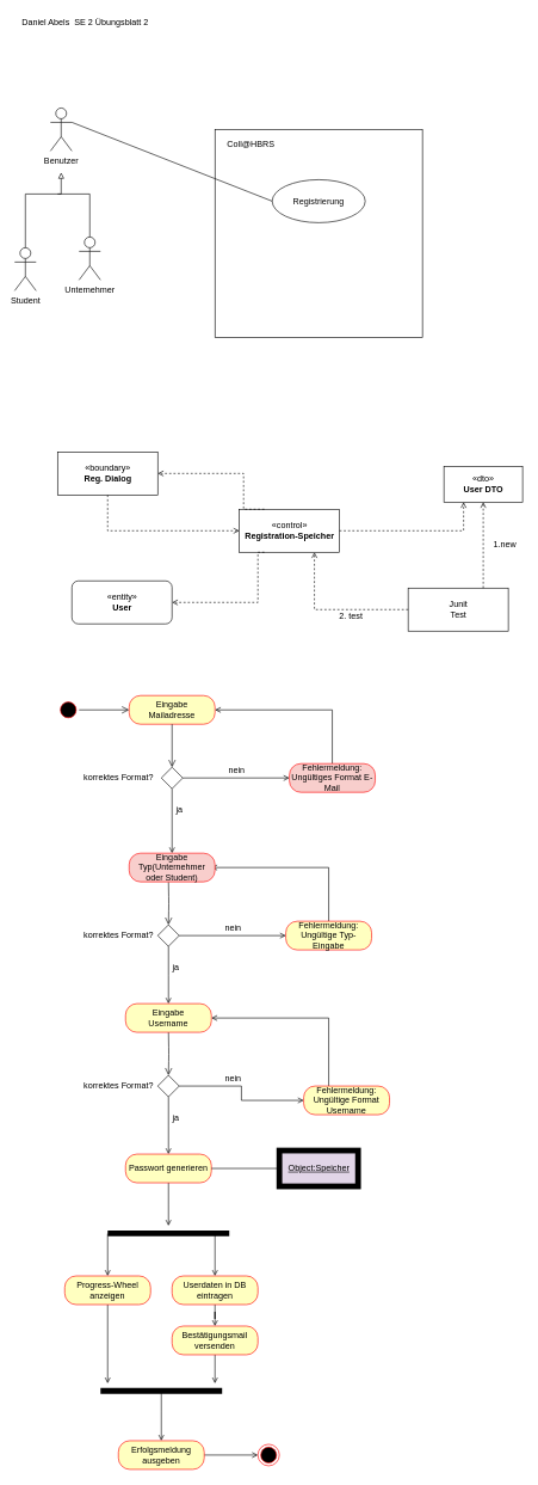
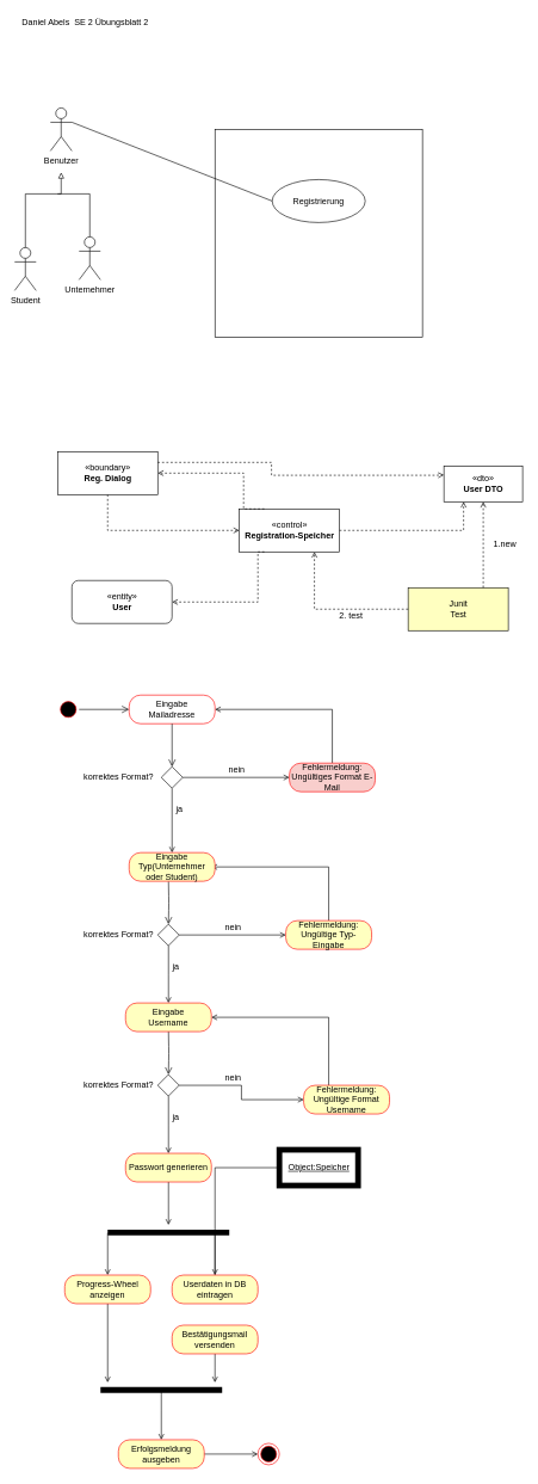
  <mxCell id="0" />
  <mxCell id="1" parent="0" />
  <mxCell id="2" value="Benutzer" style="shape=umlActor;verticalLabelPosition=bottom;verticalAlign=top;html=1;outlineConnect=0;" vertex="1" parent="1"><mxGeometry x="70" y="150" width="30" height="60" as="geometry" /></mxCell>
  <mxCell id="3" value="Student" style="shape=umlActor;verticalLabelPosition=bottom;verticalAlign=top;html=1;outlineConnect=0;" vertex="1" parent="1"><mxGeometry x="20" y="345" width="30" height="60" as="geometry" /></mxCell>
  <mxCell id="4" value="Unternehmer" style="shape=umlActor;verticalLabelPosition=bottom;verticalAlign=top;html=1;outlineConnect=0;" vertex="1" parent="1"><mxGeometry x="110" y="330" width="30" height="60" as="geometry" /></mxCell>
  <mxCell id="5" style="edgeStyle=orthogonalEdgeStyle;rounded=0;orthogonalLoop=1;jettySize=auto;html=1;exitX=0.5;exitY=0;exitDx=0;exitDy=0;exitPerimeter=0;endArrow=block;endFill=0;" edge="1" parent="1" source="3"><mxGeometry relative="1" as="geometry"><mxPoint x="85" y="240" as="targetPoint" /><mxPoint x="30" y="310" as="sourcePoint" /><Array as="points"><mxPoint x="35" y="270" /><mxPoint x="85" y="270" /></Array></mxGeometry></mxCell>
  <mxCell id="6" style="edgeStyle=orthogonalEdgeStyle;rounded=0;orthogonalLoop=1;jettySize=auto;html=1;exitX=0.5;exitY=0;exitDx=0;exitDy=0;exitPerimeter=0;endArrow=none;endFill=0;" edge="1" parent="1" source="4"><mxGeometry relative="1" as="geometry"><mxPoint x="80" y="270" as="targetPoint" /><mxPoint x="120" y="280" as="sourcePoint" /><Array as="points"><mxPoint x="125" y="270" /></Array></mxGeometry></mxCell>
  <mxCell id="7" value="" style="whiteSpace=wrap;html=1;aspect=fixed;" vertex="1" parent="1"><mxGeometry x="300" y="180" width="290" height="290" as="geometry" /></mxCell>
  <mxCell id="8" value="Registrierung" style="ellipse;whiteSpace=wrap;html=1;align=center;" vertex="1" parent="1"><mxGeometry x="380" y="250" width="130" height="60" as="geometry" /></mxCell>
  <mxCell id="9" value="" style="endArrow=none;html=1;rounded=0;exitX=1;exitY=0.333;exitDx=0;exitDy=0;exitPerimeter=0;entryX=0;entryY=0.5;entryDx=0;entryDy=0;" edge="1" parent="1" source="2" target="8"><mxGeometry relative="1" as="geometry"><mxPoint x="320" y="350" as="sourcePoint" /><mxPoint x="480" y="350" as="targetPoint" /></mxGeometry></mxCell>
- <mxCell id="10" value="Coll@HBRS" style="text;html=1;align=center;verticalAlign=middle;resizable=0;points=[];autosize=1;" vertex="1" parent="1"><mxGeometry x="310" y="190" width="80" height="20" as="geometry" /></mxCell>
  <mxCell id="11" value="Daniel Abels&amp;nbsp; SE 2 Übungsblatt 2&amp;nbsp;" style="text;html=1;align=center;verticalAlign=middle;resizable=0;points=[];autosize=1;" vertex="1" parent="1"><mxGeometry x="20" y="20" width="200" height="20" as="geometry" /></mxCell>
  <mxCell id="12" value="«dto»&lt;br&gt;&lt;b&gt;User DTO&lt;/b&gt;" style="html=1;" vertex="1" parent="1"><mxGeometry x="620" y="650" width="110" height="50" as="geometry" /></mxCell>
  <mxCell id="13" value="«control»&lt;br&gt;&lt;b&gt;Registration-Speicher&lt;/b&gt;" style="html=1;" vertex="1" parent="1"><mxGeometry x="334" y="710" width="140" height="60" as="geometry" /></mxCell>
  <mxCell id="14" value="«entity»&lt;br&gt;&lt;b&gt;User&lt;/b&gt;" style="html=1;rounded=1;" vertex="1" parent="1"><mxGeometry x="100" y="810" width="140" height="60" as="geometry" /></mxCell>
  <mxCell id="15" style="edgeStyle=orthogonalEdgeStyle;rounded=0;orthogonalLoop=1;jettySize=auto;html=1;entryX=0;entryY=0.5;entryDx=0;entryDy=0;endArrow=open;endFill=0;dashed=1;" edge="1" parent="1" source="16" target="13"><mxGeometry relative="1" as="geometry"><Array as="points"><mxPoint x="150" y="740" /></Array></mxGeometry></mxCell>
  <mxCell id="16" value="«boundary»&lt;br&gt;&lt;b&gt;Reg. Dialog&lt;/b&gt;" style="html=1;" vertex="1" parent="1"><mxGeometry x="80" y="630" width="140" height="60" as="geometry" /></mxCell>
- <mxCell id="17" value="Junit&lt;br&gt;Test" style="html=1;" vertex="1" parent="1"><mxGeometry x="570" y="820" width="140" height="60" as="geometry" /></mxCell>
+ <mxCell id="17" value="Junit&lt;br&gt;Test" style="html=1;fillColor=#ffffc0;" vertex="1" parent="1"><mxGeometry x="570" y="820" width="140" height="60" as="geometry" /></mxCell>
  <mxCell id="18" style="edgeStyle=orthogonalEdgeStyle;rounded=0;orthogonalLoop=1;jettySize=auto;html=1;entryX=1;entryY=0.5;entryDx=0;entryDy=0;endArrow=open;endFill=0;dashed=1;exitX=0.25;exitY=1;exitDx=0;exitDy=0;" edge="1" parent="1" source="13" target="14"><mxGeometry relative="1" as="geometry"><mxPoint x="160" y="700" as="sourcePoint" /><mxPoint x="344" y="750" as="targetPoint" /><Array as="points"><mxPoint x="360" y="770" /><mxPoint x="360" y="840" /></Array></mxGeometry></mxCell>
  <mxCell id="19" style="edgeStyle=orthogonalEdgeStyle;rounded=0;orthogonalLoop=1;jettySize=auto;html=1;entryX=1;entryY=0.5;entryDx=0;entryDy=0;endArrow=open;endFill=0;dashed=1;exitX=0.25;exitY=0;exitDx=0;exitDy=0;" edge="1" parent="1" source="13" target="16"><mxGeometry relative="1" as="geometry"><mxPoint x="160" y="700" as="sourcePoint" /><mxPoint x="344" y="750" as="targetPoint" /><Array as="points"><mxPoint x="340" y="710" /><mxPoint x="340" y="660" /></Array></mxGeometry></mxCell>
+ <mxCell id="20" style="edgeStyle=orthogonalEdgeStyle;rounded=0;orthogonalLoop=1;jettySize=auto;html=1;entryX=0;entryY=0.25;entryDx=0;entryDy=0;endArrow=open;endFill=0;dashed=1;exitX=1;exitY=0.25;exitDx=0;exitDy=0;" edge="1" parent="1" source="16" target="12"><mxGeometry relative="1" as="geometry"><mxPoint x="379" y="720" as="sourcePoint" /><mxPoint x="230" y="670" as="targetPoint" /><Array as="points"><mxPoint x="379" y="645" /><mxPoint x="379" y="663" /><mxPoint x="610" y="663" /></Array></mxGeometry></mxCell>
  <mxCell id="21" style="edgeStyle=orthogonalEdgeStyle;rounded=0;orthogonalLoop=1;jettySize=auto;html=1;entryX=0.25;entryY=1;entryDx=0;entryDy=0;endArrow=open;endFill=0;dashed=1;exitX=1;exitY=0.5;exitDx=0;exitDy=0;" edge="1" parent="1" source="13" target="12"><mxGeometry relative="1" as="geometry"><mxPoint x="160" y="700" as="sourcePoint" /><mxPoint x="344" y="750" as="targetPoint" /><Array as="points"><mxPoint x="648" y="740" /></Array></mxGeometry></mxCell>
  <mxCell id="22" style="edgeStyle=orthogonalEdgeStyle;rounded=0;orthogonalLoop=1;jettySize=auto;html=1;entryX=0.5;entryY=1;entryDx=0;entryDy=0;endArrow=open;endFill=0;dashed=1;exitX=0.75;exitY=0;exitDx=0;exitDy=0;" edge="1" parent="1" source="17" target="12"><mxGeometry relative="1" as="geometry"><mxPoint x="484" y="750" as="sourcePoint" /><mxPoint x="657.5" y="710" as="targetPoint" /><Array as="points" /></mxGeometry></mxCell>
  <mxCell id="23" value="1.new" style="text;html=1;align=center;verticalAlign=middle;resizable=0;points=[];autosize=1;" vertex="1" parent="1"><mxGeometry x="680" y="750" width="50" height="20" as="geometry" /></mxCell>
  <mxCell id="24" style="edgeStyle=orthogonalEdgeStyle;rounded=0;orthogonalLoop=1;jettySize=auto;html=1;entryX=0.75;entryY=1;entryDx=0;entryDy=0;endArrow=open;endFill=0;dashed=1;exitX=0;exitY=0.5;exitDx=0;exitDy=0;" edge="1" parent="1" source="17" target="13"><mxGeometry relative="1" as="geometry"><mxPoint x="685" y="830" as="sourcePoint" /><mxPoint x="685" y="710" as="targetPoint" /><Array as="points" /></mxGeometry></mxCell>
  <mxCell id="25" value="2. test" style="text;html=1;align=center;verticalAlign=middle;resizable=0;points=[];autosize=1;" vertex="1" parent="1"><mxGeometry x="465" y="850" width="50" height="20" as="geometry" /></mxCell>
  <mxCell id="26" value="" style="ellipse;html=1;shape=startState;fillColor=#000000;strokeColor=#ff0000;" vertex="1" parent="1"><mxGeometry x="80" y="975" width="30" height="30" as="geometry" /></mxCell>
  <mxCell id="27" value="" style="edgeStyle=orthogonalEdgeStyle;html=1;verticalAlign=bottom;endArrow=open;endSize=8;" edge="1" source="26" parent="1" target="28"><mxGeometry relative="1" as="geometry"><mxPoint x="160" y="985" as="targetPoint" /><Array as="points"><mxPoint x="100" y="990" /><mxPoint x="100" y="990" /></Array></mxGeometry></mxCell>
- <mxCell id="28" value="Eingabe&lt;br&gt;Mailadresse" style="rounded=1;whiteSpace=wrap;html=1;arcSize=40;fontColor=#000000;fillColor=#ffffc0;strokeColor=#ff0000;" vertex="1" parent="1"><mxGeometry x="180" y="970" width="120" height="40" as="geometry" /></mxCell>
+ <mxCell id="28" value="Eingabe&lt;br&gt;Mailadresse" style="rounded=1;whiteSpace=wrap;html=1;arcSize=40;fontColor=#000000;fillColor=#ffffff;strokeColor=#ff0000;" vertex="1" parent="1"><mxGeometry x="180" y="970" width="120" height="40" as="geometry" /></mxCell>
  <mxCell id="29" value="" style="edgeStyle=orthogonalEdgeStyle;html=1;verticalAlign=bottom;endArrow=open;endSize=8;entryX=0.5;entryY=0;entryDx=0;entryDy=0;" edge="1" source="28" parent="1" target="32"><mxGeometry relative="1" as="geometry"><mxPoint x="240" y="1070" as="targetPoint" /></mxGeometry></mxCell>
  <mxCell id="30" style="edgeStyle=orthogonalEdgeStyle;rounded=0;orthogonalLoop=1;jettySize=auto;html=1;entryX=0;entryY=0.5;entryDx=0;entryDy=0;endArrow=open;endFill=0;" edge="1" parent="1" source="32" target="34"><mxGeometry relative="1" as="geometry" /></mxCell>
  <mxCell id="31" style="edgeStyle=orthogonalEdgeStyle;rounded=0;orthogonalLoop=1;jettySize=auto;html=1;endArrow=open;endFill=0;entryX=0.5;entryY=0;entryDx=0;entryDy=0;" edge="1" parent="1" source="32" target="45"><mxGeometry relative="1" as="geometry"><mxPoint x="240" y="1180" as="targetPoint" /></mxGeometry></mxCell>
  <mxCell id="32" value="" style="rhombus;whiteSpace=wrap;html=1;" vertex="1" parent="1"><mxGeometry x="225" y="1070" width="30" height="30" as="geometry" /></mxCell>
  <mxCell id="33" style="edgeStyle=orthogonalEdgeStyle;rounded=0;orthogonalLoop=1;jettySize=auto;html=1;entryX=1;entryY=0.5;entryDx=0;entryDy=0;endArrow=open;endFill=0;" edge="1" parent="1" source="34" target="28"><mxGeometry relative="1" as="geometry"><Array as="points"><mxPoint x="464" y="990" /></Array></mxGeometry></mxCell>
  <mxCell id="34" value="Fehlermeldung: Ungültiges Format E-Mail" style="rounded=1;whiteSpace=wrap;html=1;arcSize=40;fontColor=#000000;fillColor=#f8cecc;strokeColor=#ff0000;" vertex="1" parent="1"><mxGeometry x="404" y="1065" width="120" height="40" as="geometry" /></mxCell>
  <mxCell id="35" value="nein" style="text;html=1;align=center;verticalAlign=middle;resizable=0;points=[];autosize=1;" vertex="1" parent="1"><mxGeometry x="310" y="1065" width="40" height="20" as="geometry" /></mxCell>
  <mxCell id="36" value="ja" style="text;html=1;align=center;verticalAlign=middle;resizable=0;points=[];autosize=1;" vertex="1" parent="1"><mxGeometry x="240" y="1120" width="20" height="20" as="geometry" /></mxCell>
  <mxCell id="37" value="" style="edgeStyle=orthogonalEdgeStyle;html=1;verticalAlign=bottom;endArrow=open;endSize=8;entryX=0.5;entryY=0;entryDx=0;entryDy=0;" edge="1" parent="1" target="40"><mxGeometry relative="1" as="geometry"><mxPoint x="235" y="1290" as="targetPoint" /><mxPoint x="235" y="1230" as="sourcePoint" /></mxGeometry></mxCell>
  <mxCell id="38" style="edgeStyle=orthogonalEdgeStyle;rounded=0;orthogonalLoop=1;jettySize=auto;html=1;entryX=0;entryY=0.5;entryDx=0;entryDy=0;endArrow=open;endFill=0;" edge="1" parent="1" source="40" target="42"><mxGeometry relative="1" as="geometry" /></mxCell>
  <mxCell id="39" style="edgeStyle=orthogonalEdgeStyle;rounded=0;orthogonalLoop=1;jettySize=auto;html=1;endArrow=open;endFill=0;" edge="1" parent="1" source="40"><mxGeometry relative="1" as="geometry"><mxPoint x="235" y="1400" as="targetPoint" /></mxGeometry></mxCell>
  <mxCell id="40" value="" style="rhombus;whiteSpace=wrap;html=1;" vertex="1" parent="1"><mxGeometry x="220" y="1290" width="30" height="30" as="geometry" /></mxCell>
  <mxCell id="41" style="edgeStyle=orthogonalEdgeStyle;rounded=0;orthogonalLoop=1;jettySize=auto;html=1;entryX=1;entryY=0.5;entryDx=0;entryDy=0;endArrow=open;endFill=0;" edge="1" parent="1" source="42"><mxGeometry relative="1" as="geometry"><mxPoint x="295" y="1210" as="targetPoint" /><Array as="points"><mxPoint x="459" y="1210" /></Array></mxGeometry></mxCell>
  <mxCell id="42" value="Fehlermeldung: Ungültige Typ-Eingabe" style="rounded=1;whiteSpace=wrap;html=1;arcSize=40;fontColor=#000000;fillColor=#ffffc0;strokeColor=#ff0000;" vertex="1" parent="1"><mxGeometry x="399" y="1285" width="120" height="40" as="geometry" /></mxCell>
  <mxCell id="43" value="nein" style="text;html=1;align=center;verticalAlign=middle;resizable=0;points=[];autosize=1;" vertex="1" parent="1"><mxGeometry x="305" y="1285" width="40" height="20" as="geometry" /></mxCell>
  <mxCell id="44" value="ja" style="text;html=1;align=center;verticalAlign=middle;resizable=0;points=[];autosize=1;" vertex="1" parent="1"><mxGeometry x="235" y="1340" width="20" height="20" as="geometry" /></mxCell>
- <mxCell id="45" value="Eingabe&lt;br&gt;Typ(Unternehmer oder Student)" style="rounded=1;whiteSpace=wrap;html=1;arcSize=40;fontColor=#000000;fillColor=#f8cecc;strokeColor=#ff0000;" vertex="1" parent="1"><mxGeometry x="180" y="1190" width="120" height="40" as="geometry" /></mxCell>
+ <mxCell id="45" value="Eingabe&lt;br&gt;Typ(Unternehmer oder Student)" style="rounded=1;whiteSpace=wrap;html=1;arcSize=40;fontColor=#000000;fillColor=#ffffc0;strokeColor=#ff0000;" vertex="1" parent="1"><mxGeometry x="180" y="1190" width="120" height="40" as="geometry" /></mxCell>
  <mxCell id="46" value="korrektes Format?" style="text;html=1;align=center;verticalAlign=middle;resizable=0;points=[];autosize=1;" vertex="1" parent="1"><mxGeometry x="110" y="1075" width="110" height="20" as="geometry" /></mxCell>
  <mxCell id="47" value="" style="edgeStyle=orthogonalEdgeStyle;html=1;verticalAlign=bottom;endArrow=open;endSize=8;entryX=0.5;entryY=0;entryDx=0;entryDy=0;" edge="1" parent="1" target="50"><mxGeometry relative="1" as="geometry"><mxPoint x="235" y="1500" as="targetPoint" /><mxPoint x="235" y="1440" as="sourcePoint" /></mxGeometry></mxCell>
  <mxCell id="48" style="edgeStyle=orthogonalEdgeStyle;rounded=0;orthogonalLoop=1;jettySize=auto;html=1;entryX=0;entryY=0.5;entryDx=0;entryDy=0;endArrow=open;endFill=0;" edge="1" parent="1" source="50" target="52"><mxGeometry relative="1" as="geometry" /></mxCell>
  <mxCell id="49" style="edgeStyle=orthogonalEdgeStyle;rounded=0;orthogonalLoop=1;jettySize=auto;html=1;endArrow=open;endFill=0;" edge="1" parent="1" source="50"><mxGeometry relative="1" as="geometry"><mxPoint x="235" y="1610" as="targetPoint" /></mxGeometry></mxCell>
  <mxCell id="50" value="" style="rhombus;whiteSpace=wrap;html=1;" vertex="1" parent="1"><mxGeometry x="220" y="1500" width="30" height="30" as="geometry" /></mxCell>
  <mxCell id="51" style="edgeStyle=orthogonalEdgeStyle;rounded=0;orthogonalLoop=1;jettySize=auto;html=1;entryX=1;entryY=0.5;entryDx=0;entryDy=0;endArrow=open;endFill=0;" edge="1" parent="1" source="52"><mxGeometry relative="1" as="geometry"><mxPoint x="295" y="1420" as="targetPoint" /><Array as="points"><mxPoint x="459" y="1420" /></Array></mxGeometry></mxCell>
  <mxCell id="52" value="Fehlermeldung: Ungültige Format Username" style="rounded=1;whiteSpace=wrap;html=1;arcSize=40;fontColor=#000000;fillColor=#ffffc0;strokeColor=#ff0000;" vertex="1" parent="1"><mxGeometry x="424" y="1515" width="120" height="40" as="geometry" /></mxCell>
  <mxCell id="53" value="nein" style="text;html=1;align=center;verticalAlign=middle;resizable=0;points=[];autosize=1;" vertex="1" parent="1"><mxGeometry x="305" y="1495" width="40" height="20" as="geometry" /></mxCell>
  <mxCell id="54" value="ja" style="text;html=1;align=center;verticalAlign=middle;resizable=0;points=[];autosize=1;" vertex="1" parent="1"><mxGeometry x="235" y="1550" width="20" height="20" as="geometry" /></mxCell>
  <mxCell id="55" value="Eingabe&lt;br&gt;Username" style="rounded=1;whiteSpace=wrap;html=1;arcSize=40;fontColor=#000000;fillColor=#ffffc0;strokeColor=#ff0000;" vertex="1" parent="1"><mxGeometry x="175" y="1400" width="120" height="40" as="geometry" /></mxCell>
  <mxCell id="56" value="korrektes Format?" style="text;html=1;align=center;verticalAlign=middle;resizable=0;points=[];autosize=1;" vertex="1" parent="1"><mxGeometry x="110" y="1295" width="110" height="20" as="geometry" /></mxCell>
  <mxCell id="57" value="korrektes Format?" style="text;html=1;align=center;verticalAlign=middle;resizable=0;points=[];autosize=1;" vertex="1" parent="1"><mxGeometry x="110" y="1505" width="110" height="20" as="geometry" /></mxCell>
  <mxCell id="58" style="edgeStyle=orthogonalEdgeStyle;rounded=0;orthogonalLoop=1;jettySize=auto;html=1;entryX=0.5;entryY=0;entryDx=0;entryDy=0;endArrow=open;endFill=0;" edge="1" parent="1" source="60" target="66"><mxGeometry relative="1" as="geometry"><Array as="points"><mxPoint x="150" y="1740" /><mxPoint x="150" y="1740" /></Array></mxGeometry></mxCell>
  <mxCell id="59" style="edgeStyle=orthogonalEdgeStyle;rounded=0;orthogonalLoop=1;jettySize=auto;html=1;entryX=0.5;entryY=0;entryDx=0;entryDy=0;endArrow=open;endFill=0;" edge="1" parent="1" source="60" target="68"><mxGeometry relative="1" as="geometry"><Array as="points"><mxPoint x="300" y="1730" /><mxPoint x="300" y="1730" /></Array></mxGeometry></mxCell>
  <mxCell id="60" value="" style="line;strokeWidth=8;fillColor=none;align=left;verticalAlign=middle;spacingTop=-1;spacingLeft=3;spacingRight=3;rotatable=0;labelPosition=right;points=[];portConstraint=eastwest;" vertex="1" parent="1"><mxGeometry x="150" y="1720" width="170" height="1" as="geometry" /></mxCell>
  <mxCell id="61" style="edgeStyle=orthogonalEdgeStyle;rounded=0;orthogonalLoop=1;jettySize=auto;html=1;endArrow=open;endFill=0;" edge="1" parent="1" source="62"><mxGeometry relative="1" as="geometry"><mxPoint x="235" y="1710" as="targetPoint" /></mxGeometry></mxCell>
  <mxCell id="62" value="Passwort generieren" style="rounded=1;whiteSpace=wrap;html=1;arcSize=40;fontColor=#000000;fillColor=#ffffc0;strokeColor=#ff0000;" vertex="1" parent="1"><mxGeometry x="175" y="1610" width="120" height="40" as="geometry" /></mxCell>
- <mxCell id="63" style="edgeStyle=orthogonalEdgeStyle;rounded=0;orthogonalLoop=1;jettySize=auto;html=1;entryX=1;entryY=0.5;entryDx=0;entryDy=0;endArrow=none;endFill=0;" edge="1" parent="1" source="64" target="62"><mxGeometry relative="1" as="geometry" /></mxCell>
- <mxCell id="64" value="&lt;u&gt;Object:Speicher&lt;/u&gt;" style="html=1;strokeWidth=8;fillColor=#e1d5e7;" vertex="1" parent="1"><mxGeometry x="390" y="1605" width="110" height="50" as="geometry" /></mxCell>
+ <mxCell id="63" style="edgeStyle=orthogonalEdgeStyle;rounded=0;orthogonalLoop=1;jettySize=auto;html=1;endArrow=none;endFill=0;" edge="1" parent="1" source="64" target="68"><mxGeometry relative="1" as="geometry" /></mxCell>
+ <mxCell id="64" value="&lt;u&gt;Object:Speicher&lt;/u&gt;" style="html=1;strokeWidth=8;" vertex="1" parent="1"><mxGeometry x="390" y="1605" width="110" height="50" as="geometry" /></mxCell>
  <mxCell id="65" style="edgeStyle=orthogonalEdgeStyle;rounded=0;orthogonalLoop=1;jettySize=auto;html=1;endArrow=open;endFill=0;" edge="1" parent="1" source="66"><mxGeometry relative="1" as="geometry"><mxPoint x="150" y="1930" as="targetPoint" /></mxGeometry></mxCell>
  <mxCell id="66" value="Progress-Wheel anzeigen" style="rounded=1;whiteSpace=wrap;html=1;arcSize=40;fontColor=#000000;fillColor=#ffffc0;strokeColor=#ff0000;" vertex="1" parent="1"><mxGeometry x="90" y="1780" width="120" height="40" as="geometry" /></mxCell>
- <mxCell id="67" style="edgeStyle=orthogonalEdgeStyle;rounded=0;orthogonalLoop=1;jettySize=auto;html=1;endArrow=open;endFill=0;" edge="1" parent="1" source="68" target="70"><mxGeometry relative="1" as="geometry" /></mxCell>
  <mxCell id="68" value="Userdaten in DB eintragen" style="rounded=1;whiteSpace=wrap;html=1;arcSize=40;fontColor=#000000;fillColor=#ffffc0;strokeColor=#ff0000;" vertex="1" parent="1"><mxGeometry x="240" y="1780" width="120" height="40" as="geometry" /></mxCell>
  <mxCell id="69" style="edgeStyle=orthogonalEdgeStyle;rounded=0;orthogonalLoop=1;jettySize=auto;html=1;endArrow=open;endFill=0;" edge="1" parent="1" source="70"><mxGeometry relative="1" as="geometry"><mxPoint x="300" y="1930" as="targetPoint" /></mxGeometry></mxCell>
  <mxCell id="70" value="Bestätigungsmail versenden" style="rounded=1;whiteSpace=wrap;html=1;arcSize=40;fontColor=#000000;fillColor=#ffffc0;strokeColor=#ff0000;" vertex="1" parent="1"><mxGeometry x="240" y="1850" width="120" height="40" as="geometry" /></mxCell>
  <mxCell id="71" style="edgeStyle=orthogonalEdgeStyle;rounded=0;orthogonalLoop=1;jettySize=auto;html=1;endArrow=open;endFill=0;" edge="1" parent="1" source="72"><mxGeometry relative="1" as="geometry"><mxPoint x="225" y="2010" as="targetPoint" /><Array as="points"><mxPoint x="225" y="1970" /><mxPoint x="225" y="1970" /></Array></mxGeometry></mxCell>
  <mxCell id="72" value="" style="line;strokeWidth=8;fillColor=none;align=left;verticalAlign=middle;spacingTop=-1;spacingLeft=3;spacingRight=3;rotatable=0;labelPosition=right;points=[];portConstraint=eastwest;" vertex="1" parent="1"><mxGeometry x="140" y="1940" width="170" height="1" as="geometry" /></mxCell>
  <mxCell id="73" style="edgeStyle=orthogonalEdgeStyle;rounded=0;orthogonalLoop=1;jettySize=auto;html=1;entryX=0;entryY=0.5;entryDx=0;entryDy=0;endArrow=open;endFill=0;" edge="1" parent="1" source="74" target="75"><mxGeometry relative="1" as="geometry" /></mxCell>
  <mxCell id="74" value="Erfolgsmeldung ausgeben" style="rounded=1;whiteSpace=wrap;html=1;arcSize=40;fontColor=#000000;fillColor=#ffffc0;strokeColor=#ff0000;" vertex="1" parent="1"><mxGeometry x="165" y="2010" width="120" height="40" as="geometry" /></mxCell>
  <mxCell id="75" value="" style="ellipse;html=1;shape=endState;fillColor=#000000;strokeColor=#ff0000;" vertex="1" parent="1"><mxGeometry x="360" y="2015" width="30" height="30" as="geometry" /></mxCell>
